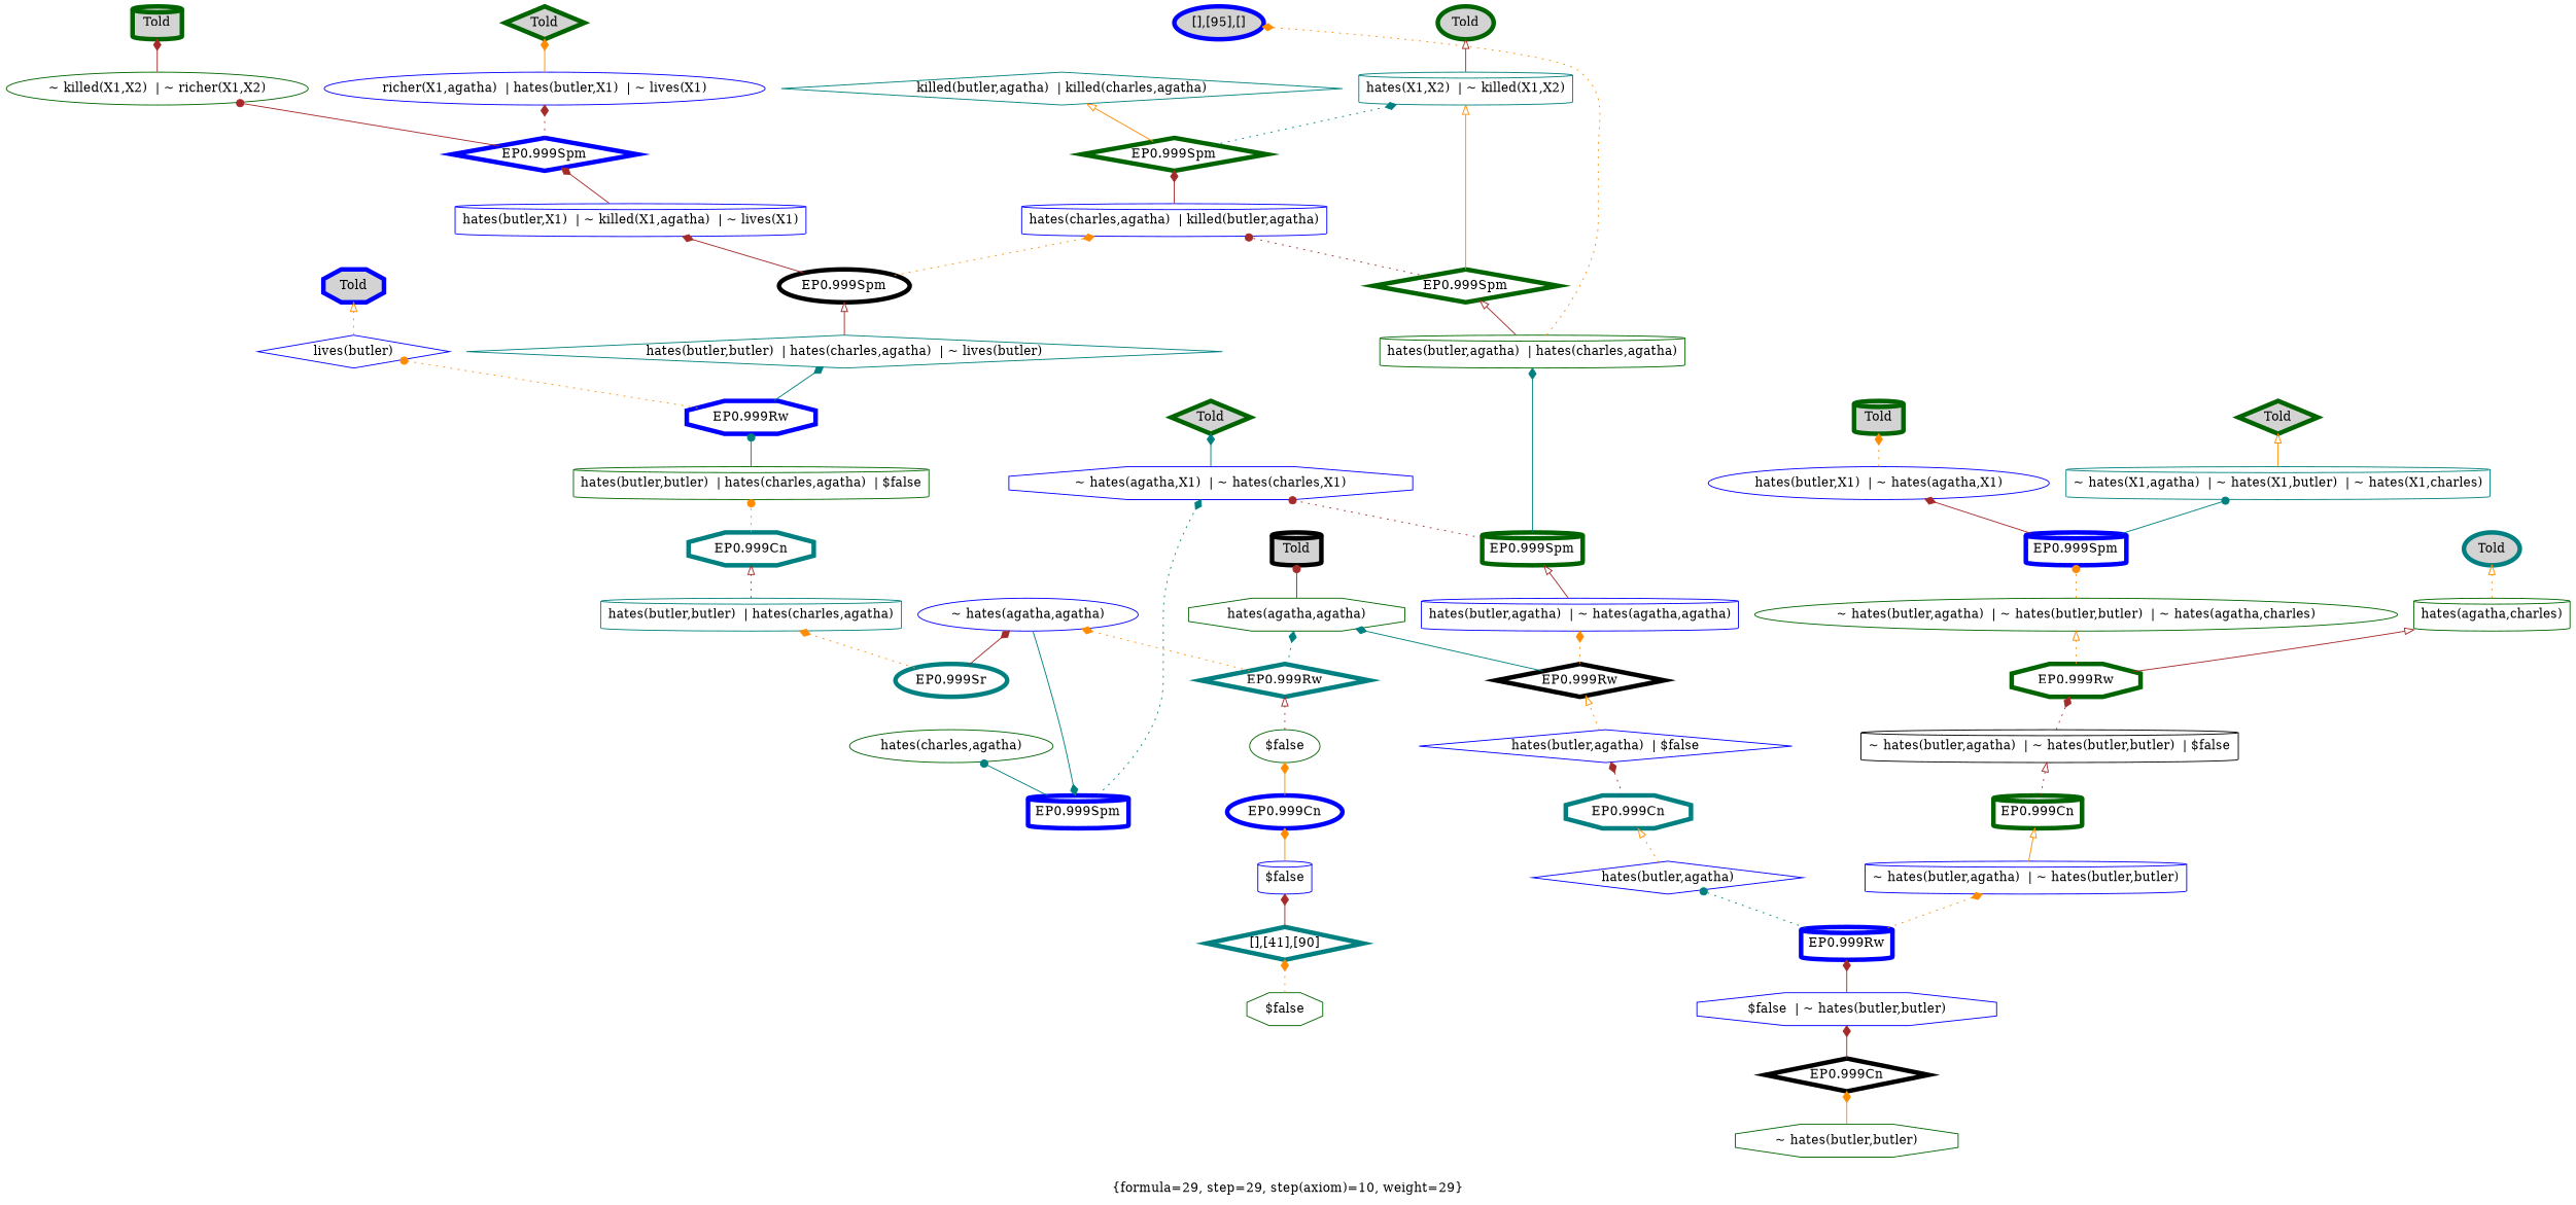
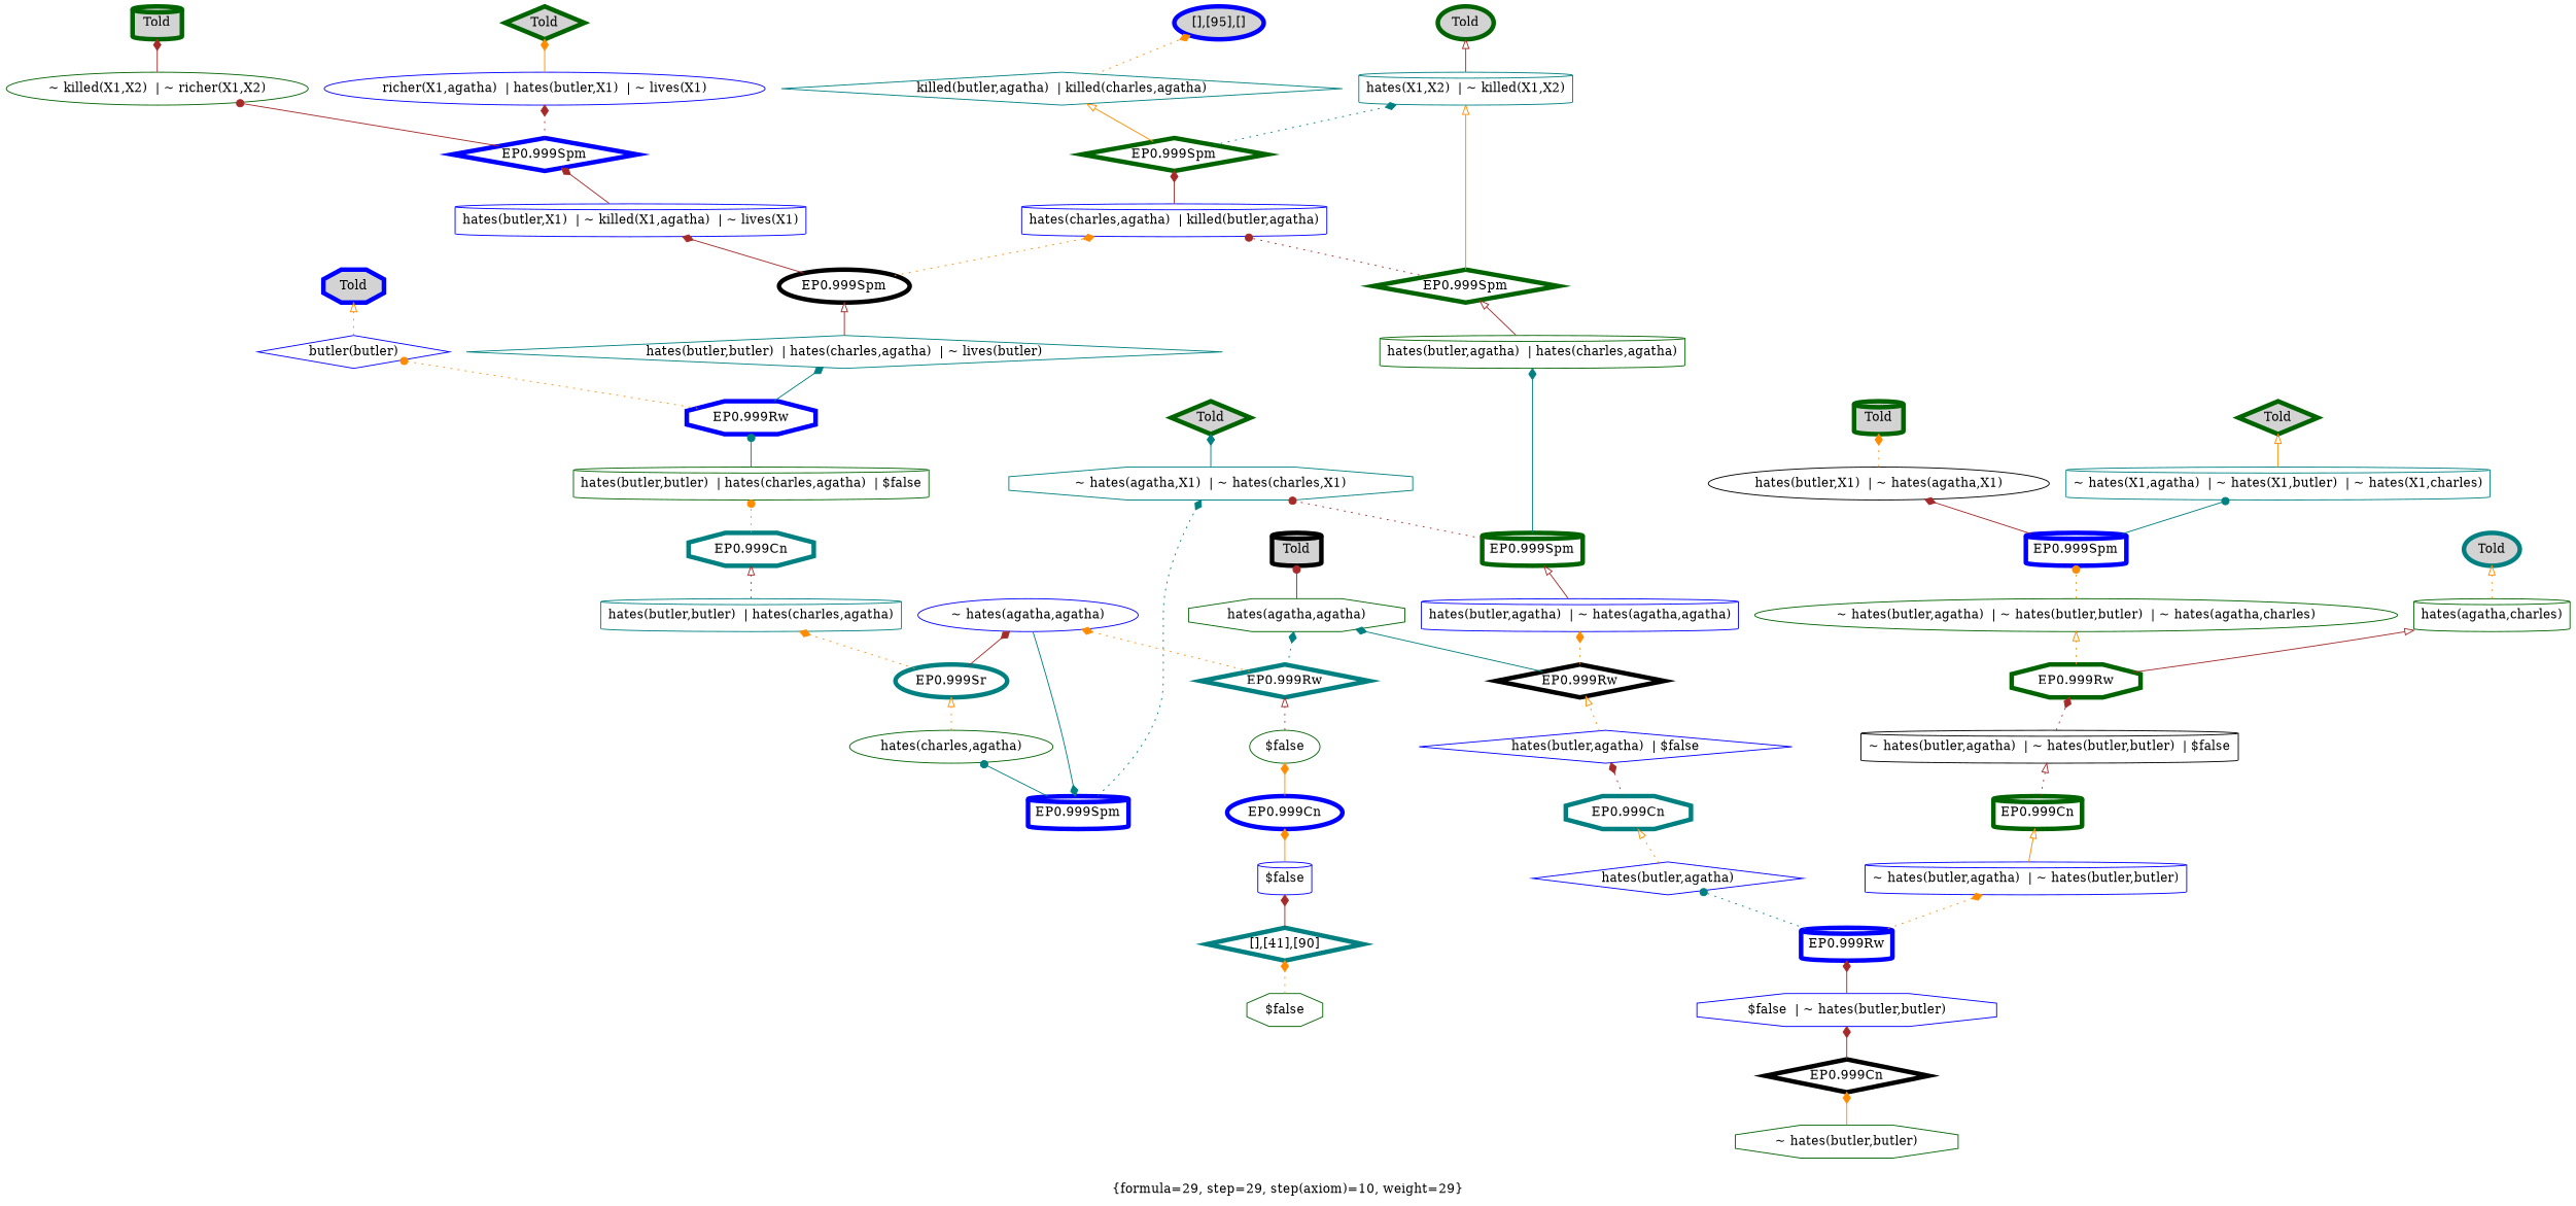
  digraph {
    label="{formula=29, step=29, step(axiom)=10, weight=29}"
    labelloc=b
    rankdir=BT
    node [color=darkgreen fillcolor=white shape=cylinder style=filled]
    edge [arrowhead=diamond color=darkorange style=solid]
    n1 [label="hates(butler,butler)  | hates(charles,agatha)  | $false"]
    n2 [color=blue label="EP0.999Rw" penwidth=5 shape=octagon]
    n3 [color=teal label="hates(butler,butler)  | hates(charles,agatha)  | ~ lives(butler)" shape=diamond]
-   n4 [color=blue label="lives(butler)" shape=diamond]
-   n5 [color=blue label="hates(butler,X1)  | ~ hates(agatha,X1)" shape=ellipse]
+   n4 [color=blue label="butler(butler)" shape=diamond]
+   n5 [color=black label="hates(butler,X1)  | ~ hates(agatha,X1)" shape=ellipse]
    n6 [fillcolor=lightgrey label=Told penwidth=5]
    n7 [color=blue label="$false"]
    n8 [color=blue label="EP0.999Cn" penwidth=5 shape=ellipse]
    n9 [label="$false" shape=ellipse]
    n10 [color=blue label="richer(X1,agatha)  | hates(butler,X1)  | ~ lives(X1)" shape=ellipse]
    n11 [fillcolor=lightgrey label=Told penwidth=5 shape=diamond]
    n12 [color=blue label="$false  | ~ hates(butler,butler)" shape=octagon]
    n13 [color=blue label="EP0.999Rw" penwidth=5]
    n14 [color=blue label="~ hates(butler,agatha)  | ~ hates(butler,butler)"]
    n15 [color=blue label="hates(butler,agatha)" shape=diamond]
    n16 [color=blue label="hates(butler,agatha)  | $false" shape=diamond]
    n17 [color=black label="EP0.999Rw" penwidth=5 shape=diamond]
    n18 [label="hates(agatha,agatha)" shape=octagon]
    n19 [color=blue label="hates(butler,agatha)  | ~ hates(agatha,agatha)"]
    n20 [color=teal label="~ hates(X1,agatha)  | ~ hates(X1,butler)  | ~ hates(X1,charles)"]
    n21 [fillcolor=lightgrey label=Told penwidth=5 shape=diamond]
    n22 [color=teal label="killed(butler,agatha)  | killed(charles,agatha)" shape=diamond]
    n23 [color=blue fillcolor=lightgrey label="[],[95],[]" penwidth=5 shape=ellipse]
    n24 [color=teal label="EP0.999Rw" penwidth=5 shape=diamond]
    n25 [color=blue label="~ hates(agatha,agatha)" shape=ellipse]
    n26 [label="~ hates(butler,agatha)  | ~ hates(butler,butler)  | ~ hates(agatha,charles)" shape=ellipse]
    n27 [color=blue label="EP0.999Spm" penwidth=5]
    n28 [label="$false" shape=octagon]
    n29 [color=teal label="[],[41],[90]" penwidth=5 shape=diamond]
    n30 [label="EP0.999Cn" penwidth=5]
    n31 [color=black label="~ hates(butler,agatha)  | ~ hates(butler,butler)  | $false"]
    n32 [label="~ hates(butler,butler)" shape=octagon]
    n33 [color=black label="EP0.999Cn" penwidth=5 shape=diamond]
    n34 [color=teal label="hates(X1,X2)  | ~ killed(X1,X2)"]
    n35 [fillcolor=lightgrey label=Told penwidth=5 shape=ellipse]
    n36 [color=teal label="hates(butler,butler)  | hates(charles,agatha)"]
    n37 [color=teal label="EP0.999Cn" penwidth=5 shape=octagon]
    n38 [color=black label="EP0.999Spm" penwidth=5 shape=ellipse]
    n39 [color=blue label="hates(charles,agatha)  | killed(butler,agatha)"]
    n40 [color=blue label="hates(butler,X1)  | ~ killed(X1,agatha)  | ~ lives(X1)"]
    n41 [color=blue label="EP0.999Spm" penwidth=5]
    n42 [label="hates(charles,agatha)" shape=ellipse]
-   n43 [color=blue label="~ hates(agatha,X1)  | ~ hates(charles,X1)" shape=octagon]
+   n43 [color=teal label="~ hates(agatha,X1)  | ~ hates(charles,X1)" shape=octagon]
    n44 [color=black fillcolor=lightgrey label=Told penwidth=5]
    n45 [label="EP0.999Spm" penwidth=5 shape=diamond]
    n46 [color=blue fillcolor=lightgrey label=Told penwidth=5 shape=octagon]
    n47 [color=teal label="EP0.999Cn" penwidth=5 shape=octagon]
    n48 [label="hates(butler,agatha)  | hates(charles,agatha)"]
    n49 [label="EP0.999Spm" penwidth=5 shape=diamond]
    n50 [label="hates(agatha,charles)"]
    n51 [color=teal fillcolor=lightgrey label=Told penwidth=5 shape=ellipse]
    n52 [color=teal label="EP0.999Sr" penwidth=5 shape=ellipse]
    n53 [fillcolor=lightgrey label=Told penwidth=5 shape=diamond]
    n54 [label="EP0.999Spm" penwidth=5]
    n55 [label="EP0.999Rw" penwidth=5 shape=octagon]
    n56 [color=blue label="EP0.999Spm" penwidth=5 shape=diamond]
    n57 [label="~ killed(X1,X2)  | ~ richer(X1,X2)" shape=ellipse]
    n58 [fillcolor=lightgrey label=Told penwidth=5]
    n1 -> n2 [arrowhead=dot color=teal]
    n2 -> n3 [color=teal]
    n2 -> n4 [arrowhead=dot style=dotted]
    n3 -> n38 [arrowhead=onormal color=brown]
    n4 -> n46 [arrowhead=onormal style=dotted]
    n5 -> n6 [style=dotted]
    n7 -> n8
    n8 -> n9
    n9 -> n24 [arrowhead=onormal color=brown style=dotted]
    n10 -> n11
    n12 -> n13 [color=brown]
    n13 -> n14 [style=dotted]
    n13 -> n15 [arrowhead=dot color=teal style=dotted]
    n14 -> n30 [arrowhead=onormal]
    n15 -> n47 [arrowhead=onormal style=dotted]
    n16 -> n17 [arrowhead=onormal style=dotted]
    n17 -> n18 [color=teal]
    n17 -> n19 [style=dotted]
    n18 -> n44 [arrowhead=dot color=brown]
    n19 -> n54 [arrowhead=onormal color=brown]
    n20 -> n21 [arrowhead=onormal]
-   n48 -> n23 [style=dotted]
+   n22 -> n23 [style=dotted]
    n24 -> n18 [color=teal style=dotted]
    n24 -> n25 [style=dotted]
    n25 -> n41 [color=teal]
    n26 -> n27 [arrowhead=dot style=dotted]
    n27 -> n5 [color=brown]
    n27 -> n20 [arrowhead=dot color=teal]
    n28 -> n29 [style=dotted]
    n29 -> n7 [color=brown]
    n30 -> n31 [arrowhead=onormal color=brown style=dotted]
    n31 -> n55 [color=brown style=dotted]
    n32 -> n33
    n33 -> n12 [color=brown]
    n34 -> n35 [arrowhead=onormal color=brown]
    n36 -> n37 [arrowhead=onormal color=brown style=dotted]
    n37 -> n1 [arrowhead=dot style=dotted]
    n38 -> n39 [style=dotted]
    n38 -> n40 [color=brown]
    n39 -> n45 [color=brown]
    n40 -> n56 [color=brown]
    n41 -> n42 [arrowhead=dot color=teal]
    n41 -> n43 [color=teal style=dotted]
+   n42 -> n52 [arrowhead=onormal style=dotted]
    n43 -> n53 [color=teal]
    n45 -> n22 [arrowhead=onormal]
    n45 -> n34 [color=teal style=dotted]
    n47 -> n16 [color=brown style=dotted]
    n48 -> n49 [arrowhead=onormal color=brown]
    n49 -> n34 [arrowhead=onormal]
    n49 -> n39 [arrowhead=dot color=brown style=dotted]
    n50 -> n51 [arrowhead=onormal style=dotted]
    n52 -> n25 [color=brown]
    n52 -> n36 [style=dotted]
    n54 -> n43 [arrowhead=dot color=brown style=dotted]
    n54 -> n48 [color=teal]
    n55 -> n26 [arrowhead=onormal style=dotted]
    n55 -> n50 [arrowhead=onormal color=brown]
    n56 -> n10 [color=brown style=dotted]
    n56 -> n57 [arrowhead=dot color=brown]
    n57 -> n58 [color=brown]
  }
